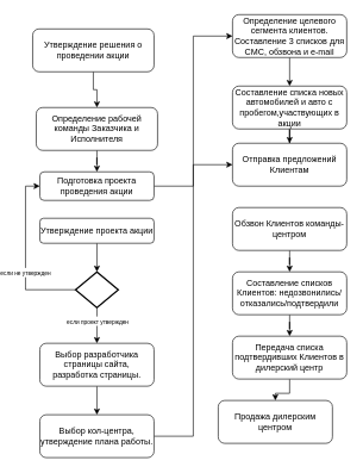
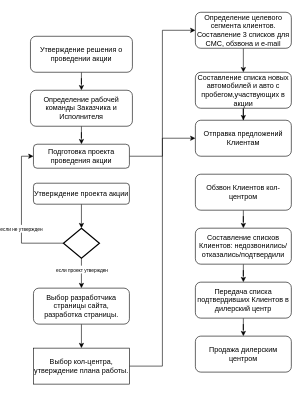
  <mxCell id="0" />
  <mxCell id="1" parent="0" />
  <mxCell id="2" style="edgeStyle=orthogonalEdgeStyle;rounded=0;orthogonalLoop=1;jettySize=auto;html=1;entryX=0.5;entryY=0;entryDx=0;entryDy=0;" edge="1" parent="1" source="3" target="5"><mxGeometry relative="1" as="geometry" /></mxCell>
- <mxCell id="3" value="Утверждение решения о проведении акции " style="rounded=1;whiteSpace=wrap;html=1;fontSize=12;glass=0;strokeWidth=1;shadow=0;" parent="1" vertex="1"><mxGeometry x="15" y="40" width="170" height="60" as="geometry" /></mxCell>
+ <mxCell id="3" value="Утверждение решения о проведении акции " style="rounded=1;whiteSpace=wrap;html=1;fontSize=12;glass=0;strokeWidth=1;shadow=0;" parent="1" vertex="1"><mxGeometry x="20" y="60" width="170" height="60" as="geometry" /></mxCell>
  <mxCell id="4" value="" style="edgeStyle=orthogonalEdgeStyle;rounded=0;orthogonalLoop=1;jettySize=auto;html=1;" edge="1" parent="1" source="5" target="23"><mxGeometry relative="1" as="geometry" /></mxCell>
  <mxCell id="5" value="&lt;p&gt;&lt;span&gt;&lt;span&gt;&lt;/span&gt;&lt;/span&gt;Определение рабочей команды Заказчика и Исполнителя&lt;/p&gt;" style="rounded=1;whiteSpace=wrap;html=1;fontSize=12;glass=0;strokeWidth=1;shadow=0;" vertex="1" parent="1"><mxGeometry x="20" y="150" width="170" height="60" as="geometry" /></mxCell>
  <mxCell id="6" value="" style="edgeStyle=orthogonalEdgeStyle;rounded=0;orthogonalLoop=1;jettySize=auto;html=1;" edge="1" parent="1" source="7" target="9"><mxGeometry relative="1" as="geometry" /></mxCell>
  <mxCell id="7" value="&lt;p&gt;&lt;span&gt;&lt;span&gt;&lt;/span&gt;&lt;/span&gt;Выбор разработчика страницы сайта, разработка страницы.&lt;/p&gt;" style="whiteSpace=wrap;html=1;rounded=1;shadow=0;strokeWidth=1;glass=0;" vertex="1" parent="1"><mxGeometry x="25" y="480" width="160" height="60" as="geometry" /></mxCell>
  <mxCell id="8" value="" style="edgeStyle=orthogonalEdgeStyle;rounded=0;orthogonalLoop=1;jettySize=auto;html=1;entryX=0;entryY=0.5;entryDx=0;entryDy=0;" edge="1" parent="1" source="9" target="11"><mxGeometry relative="1" as="geometry" /></mxCell>
- <mxCell id="9" value="&lt;p&gt;&lt;span&gt;&lt;span&gt;&lt;/span&gt;&lt;/span&gt;Выбор кол-центра, утверждение плана работы.&lt;/p&gt;" style="whiteSpace=wrap;html=1;rounded=1;shadow=0;strokeWidth=1;glass=0;" vertex="1" parent="1"><mxGeometry x="25" y="580" width="160" height="60" as="geometry" /></mxCell>
+ <mxCell id="9" value="&lt;p&gt;&lt;span&gt;&lt;span&gt;&lt;/span&gt;&lt;/span&gt;Выбор кол-центра, утверждение плана работы.&lt;/p&gt;" style="whiteSpace=wrap;html=1;shadow=0;strokeWidth=1;glass=0;rounded=0;" vertex="1" parent="1"><mxGeometry x="25" y="580" width="160" height="60" as="geometry" /></mxCell>
  <mxCell id="10" value="" style="edgeStyle=orthogonalEdgeStyle;rounded=0;orthogonalLoop=1;jettySize=auto;html=1;" edge="1" parent="1" source="11" target="13"><mxGeometry relative="1" as="geometry" /></mxCell>
  <mxCell id="11" value="&lt;p&gt;&lt;span&gt;&lt;span&gt;&lt;/span&gt;&lt;/span&gt;Определение целевого сегмента клиентов. &lt;span&gt;&lt;span&gt;&lt;/span&gt;&lt;/span&gt;Составление 3 списков для СМС, обзвона и &lt;span lang=&quot;EN-US&quot;&gt;e&lt;/span&gt;-&lt;span lang=&quot;EN-US&quot;&gt;mail&lt;/span&gt;&lt;/p&gt;" style="whiteSpace=wrap;html=1;rounded=1;shadow=0;strokeWidth=1;glass=0;" vertex="1" parent="1"><mxGeometry x="295" y="20" width="160" height="60" as="geometry" /></mxCell>
  <mxCell id="12" value="" style="edgeStyle=orthogonalEdgeStyle;rounded=0;orthogonalLoop=1;jettySize=auto;html=1;entryX=0.5;entryY=0;entryDx=0;entryDy=0;" edge="1" parent="1" source="13" target="14"><mxGeometry relative="1" as="geometry"><mxPoint x="105" y="610" as="targetPoint" /></mxGeometry></mxCell>
  <mxCell id="13" value="&lt;p&gt;&lt;span&gt;&lt;span&gt;&lt;/span&gt;&lt;/span&gt;Составление списка новых автомобилей и авто с пробегом,участвующих в акции&lt;/p&gt;" style="whiteSpace=wrap;html=1;rounded=1;shadow=0;strokeWidth=1;glass=0;" vertex="1" parent="1"><mxGeometry x="295" y="120" width="160" height="60" as="geometry" /></mxCell>
  <mxCell id="14" value="&lt;span&gt;Отправка предложений Клиентам &lt;br&gt;&lt;/span&gt;" style="whiteSpace=wrap;html=1;rounded=1;shadow=0;strokeWidth=1;glass=0;" vertex="1" parent="1"><mxGeometry x="295" y="200" width="160" height="60" as="geometry" /></mxCell>
  <mxCell id="15" value="" style="edgeStyle=orthogonalEdgeStyle;rounded=0;orthogonalLoop=1;jettySize=auto;html=1;" edge="1" parent="1" source="16" target="18"><mxGeometry relative="1" as="geometry" /></mxCell>
- <mxCell id="16" value="&lt;p&gt;&lt;span&gt;&lt;span&gt;&lt;/span&gt;&lt;/span&gt;Обзвон Клиентов команды-центром&lt;/p&gt;" style="whiteSpace=wrap;html=1;rounded=1;shadow=0;strokeWidth=1;glass=0;" vertex="1" parent="1"><mxGeometry x="295" y="290" width="160" height="60" as="geometry" /></mxCell>
+ <mxCell id="16" value="&lt;p&gt;&lt;span&gt;&lt;span&gt;&lt;/span&gt;&lt;/span&gt;Обзвон Клиентов кол-центром&lt;/p&gt;" style="whiteSpace=wrap;html=1;rounded=1;shadow=0;strokeWidth=1;glass=0;" vertex="1" parent="1"><mxGeometry x="295" y="290" width="160" height="60" as="geometry" /></mxCell>
  <mxCell id="17" value="" style="edgeStyle=orthogonalEdgeStyle;rounded=0;orthogonalLoop=1;jettySize=auto;html=1;" edge="1" parent="1" source="18" target="20"><mxGeometry relative="1" as="geometry" /></mxCell>
  <mxCell id="18" value="&lt;p&gt;&lt;span&gt;&lt;span&gt;&lt;/span&gt;&lt;/span&gt;Составление списков Клиентов: недозвонились/отказались/подтвердили&lt;/p&gt;" style="whiteSpace=wrap;html=1;rounded=1;shadow=0;strokeWidth=1;glass=0;" vertex="1" parent="1"><mxGeometry x="295" y="380" width="160" height="60" as="geometry" /></mxCell>
  <mxCell id="19" value="" style="edgeStyle=orthogonalEdgeStyle;rounded=0;orthogonalLoop=1;jettySize=auto;html=1;" edge="1" parent="1" source="20" target="21"><mxGeometry relative="1" as="geometry" /></mxCell>
  <mxCell id="20" value="&lt;span&gt;Передача списка подтвердивших Клиентов в дилерский центр &lt;/span&gt;" style="whiteSpace=wrap;html=1;rounded=1;shadow=0;strokeWidth=1;glass=0;" vertex="1" parent="1"><mxGeometry x="295" y="470" width="160" height="60" as="geometry" /></mxCell>
- <mxCell id="21" value="Продажа дилерским центром" style="whiteSpace=wrap;html=1;rounded=1;shadow=0;strokeWidth=1;glass=0;" vertex="1" parent="1"><mxGeometry x="275" y="560" width="160" height="60" as="geometry" /></mxCell>
+ <mxCell id="21" value="Продажа дилерским центром" style="whiteSpace=wrap;html=1;rounded=1;shadow=0;strokeWidth=1;glass=0;" vertex="1" parent="1"><mxGeometry x="295" y="560" width="160" height="60" as="geometry" /></mxCell>
  <mxCell id="22" value="" style="edgeStyle=orthogonalEdgeStyle;rounded=0;orthogonalLoop=1;jettySize=auto;html=1;" edge="1" parent="1" source="23" target="14"><mxGeometry relative="1" as="geometry" /></mxCell>
  <mxCell id="23" value="Подготовка проекта проведения акции" style="whiteSpace=wrap;html=1;rounded=1;shadow=0;strokeWidth=1;glass=0;" vertex="1" parent="1"><mxGeometry x="25" y="240" width="160" height="40" as="geometry" /></mxCell>
  <mxCell id="24" value="" style="edgeStyle=orthogonalEdgeStyle;rounded=0;orthogonalLoop=1;jettySize=auto;html=1;" edge="1" parent="1" source="25" target="30"><mxGeometry relative="1" as="geometry" /></mxCell>
  <mxCell id="25" value="Утверждение проекта акции" style="whiteSpace=wrap;html=1;rounded=1;shadow=0;strokeWidth=1;glass=0;" vertex="1" parent="1"><mxGeometry x="25" y="305" width="160" height="35" as="geometry" /></mxCell>
  <mxCell id="26" style="edgeStyle=orthogonalEdgeStyle;rounded=0;orthogonalLoop=1;jettySize=auto;html=1;exitX=0;exitY=0.5;exitDx=0;exitDy=0;exitPerimeter=0;entryX=0;entryY=0.5;entryDx=0;entryDy=0;" edge="1" parent="1" source="30" target="23"><mxGeometry relative="1" as="geometry"><mxPoint x="-25" y="405" as="targetPoint" /></mxGeometry></mxCell>
  <mxCell id="27" value="&lt;font style=&quot;font-size: 8px&quot;&gt;если не утвержден&lt;/font&gt;" style="edgeLabel;html=1;align=center;verticalAlign=middle;resizable=0;points=[];" vertex="1" connectable="0" parent="26"><mxGeometry x="-0.189" relative="1" as="geometry"><mxPoint x="-0.67" as="offset" /></mxGeometry></mxCell>
  <mxCell id="28" value="" style="edgeStyle=orthogonalEdgeStyle;rounded=0;orthogonalLoop=1;jettySize=auto;html=1;" edge="1" parent="1" source="30" target="7"><mxGeometry relative="1" as="geometry" /></mxCell>
  <mxCell id="29" value="&lt;font style=&quot;font-size: 8px&quot;&gt;если проект утвержден&lt;/font&gt;" style="edgeLabel;html=1;align=center;verticalAlign=middle;resizable=0;points=[];" vertex="1" connectable="0" parent="28"><mxGeometry x="-0.267" relative="1" as="geometry"><mxPoint as="offset" /></mxGeometry></mxCell>
  <mxCell id="30" value="" style="strokeWidth=2;html=1;shape=mxgraph.flowchart.decision;whiteSpace=wrap;" vertex="1" parent="1"><mxGeometry x="75" y="380" width="60" height="50" as="geometry" /></mxCell>
